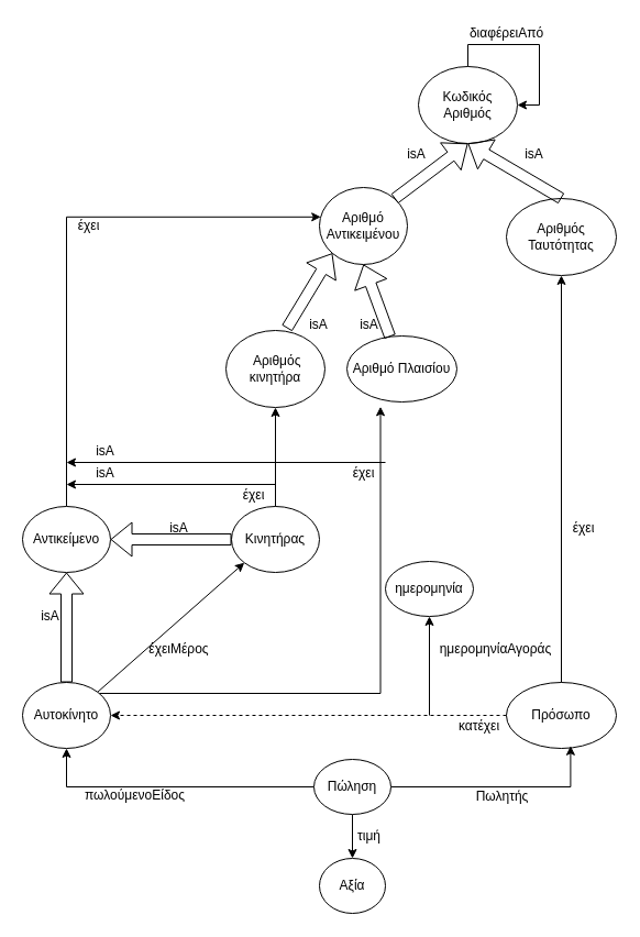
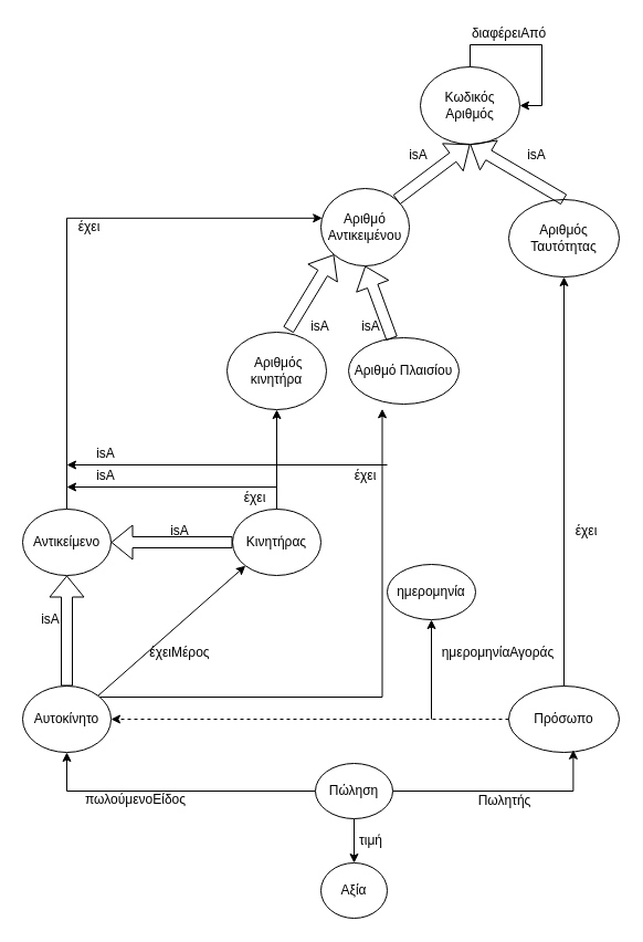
  <mxCell id="0" />
  <mxCell id="1" parent="0" />
  <mxCell id="2" style="edgeStyle=orthogonalEdgeStyle;rounded=0;orthogonalLoop=1;jettySize=auto;html=1;exitX=0.5;exitY=0;exitDx=0;exitDy=0;entryX=0.015;entryY=0.383;entryDx=0;entryDy=0;entryPerimeter=0;" target="30" parent="1" source="3" edge="1"><mxGeometry as="geometry" relative="1"><Array as="points"><mxPoint y="197" x="60" /></Array></mxGeometry></mxCell>
  <mxCell id="3" style="ellipse;whiteSpace=wrap;html=1;" value="Αντικείμενο" parent="1" vertex="1"><mxGeometry width="80" as="geometry" y="460" x="20" height="60" /></mxCell>
  <mxCell id="4" style="edgeStyle=orthogonalEdgeStyle;rounded=0;orthogonalLoop=1;jettySize=auto;html=1;entryX=0.305;entryY=1.071;entryDx=0;entryDy=0;entryPerimeter=0;" target="13" parent="1" source="5" edge="1"><mxGeometry as="geometry" relative="1"><mxPoint as="targetPoint" y="400" x="350" /><Array as="points"><mxPoint y="630" x="345" /></Array></mxGeometry></mxCell>
  <mxCell id="5" style="ellipse;whiteSpace=wrap;html=1;" value="Αυτοκίνητο" parent="1" vertex="1"><mxGeometry width="80" as="geometry" y="620" x="20" height="60" /></mxCell>
  <mxCell id="6" style="ellipse;whiteSpace=wrap;html=1;" value="Κινητήρας" parent="1" vertex="1"><mxGeometry width="80" as="geometry" y="460" x="210" height="60" /></mxCell>
  <mxCell id="7" style="shape=flexArrow;endArrow=classic;html=1;exitX=0.5;exitY=0;exitDx=0;exitDy=0;" target="3" value="" parent="1" source="5" edge="1"><mxGeometry width="50" as="geometry" height="50" relative="1"><mxPoint as="sourcePoint" y="578" x="60" /><mxPoint as="targetPoint" y="690" x="390" /></mxGeometry></mxCell>
  <mxCell id="8" style="shape=flexArrow;endArrow=classic;html=1;exitX=0;exitY=0.5;exitDx=0;exitDy=0;entryX=1;entryY=0.5;entryDx=0;entryDy=0;" target="3" value="" parent="1" source="6" edge="1"><mxGeometry width="50" as="geometry" height="50" relative="1"><mxPoint as="sourcePoint" y="590" x="70" /><mxPoint as="targetPoint" y="530" x="70" /></mxGeometry></mxCell>
  <mxCell id="9" style="text;html=1;align=center;verticalAlign=middle;resizable=0;points=[];autosize=1;" value="isA" parent="1" vertex="1"><mxGeometry width="30" as="geometry" y="470" x="147" height="20" /></mxCell>
  <mxCell id="10" style="text;html=1;align=center;verticalAlign=middle;resizable=0;points=[];autosize=1;" value="isA" parent="1" vertex="1"><mxGeometry width="30" as="geometry" y="550" x="30" height="20" /></mxCell>
  <mxCell id="11" style="endArrow=classic;html=1;exitX=1;exitY=0;exitDx=0;exitDy=0;entryX=0;entryY=1;entryDx=0;entryDy=0;" target="6" value="" parent="1" source="5" edge="1"><mxGeometry width="50" as="geometry" height="50" relative="1"><mxPoint as="sourcePoint" y="740" x="340" /><mxPoint as="targetPoint" y="690" x="390" /></mxGeometry></mxCell>
  <mxCell id="12" style="text;html=1;align=center;verticalAlign=middle;resizable=0;points=[];autosize=1;" value="έχειΜέρος" parent="1" vertex="1"><mxGeometry width="70" as="geometry" y="580" x="127" height="20" /></mxCell>
  <mxCell id="13" style="ellipse;whiteSpace=wrap;html=1;" value="Αριθμό Πλαισίου" parent="1" vertex="1"><mxGeometry width="100" as="geometry" y="305" x="315" height="60" /></mxCell>
  <mxCell id="14" style="ellipse;whiteSpace=wrap;html=1;" value="Πρόσωπο" parent="1" vertex="1"><mxGeometry width="100" as="geometry" y="620" x="460" height="60" /></mxCell>
  <mxCell id="15" style="endArrow=classic;html=1;exitX=0.5;exitY=0;exitDx=0;exitDy=0;entryX=0.5;entryY=1;entryDx=0;entryDy=0;" target="29" value="" parent="1" source="14" edge="1"><mxGeometry width="50" as="geometry" height="50" relative="1"><mxPoint as="sourcePoint" y="740" x="340" /><mxPoint as="targetPoint" y="380" x="530" /></mxGeometry></mxCell>
  <mxCell id="16" style="ellipse;whiteSpace=wrap;html=1;" value="ημερομηνία" parent="1" vertex="1"><mxGeometry width="80" as="geometry" y="510" x="350" height="50" /></mxCell>
  <mxCell id="17" style="ellipse;whiteSpace=wrap;html=1;" value="Αξία" parent="1" vertex="1"><mxGeometry width="60" as="geometry" y="780" x="290" height="50" /></mxCell>
  <mxCell id="18" style="endArrow=classic;html=1;exitX=0;exitY=0.5;exitDx=0;exitDy=0;entryX=1;entryY=0.5;entryDx=0;entryDy=0;dashed=1;" target="5" value="" parent="1" source="14" edge="1"><mxGeometry width="50" as="geometry" height="50" relative="1"><mxPoint as="sourcePoint" y="740" x="340" /><mxPoint as="targetPoint" y="650" x="424" /></mxGeometry></mxCell>
- <mxCell id="19" style="text;html=1;align=center;verticalAlign=middle;resizable=0;points=[];autosize=1;" value="κατέχει" parent="1" vertex="1"><mxGeometry width="50" as="geometry" y="650" x="410" height="20" /></mxCell>
  <mxCell id="20" style="endArrow=classic;html=1;entryX=0.5;entryY=1;entryDx=0;entryDy=0;" target="16" value="" parent="1" edge="1"><mxGeometry width="50" as="geometry" height="50" relative="1"><mxPoint as="sourcePoint" y="650" x="390" /><mxPoint as="targetPoint" y="690" x="390" /></mxGeometry></mxCell>
  <mxCell id="21" style="text;html=1;align=center;verticalAlign=middle;resizable=0;points=[];autosize=1;" value="ημερομηνίαΑγοράς" parent="1" vertex="1"><mxGeometry width="120" as="geometry" y="580" x="390" height="20" /></mxCell>
  <mxCell id="22" style="endArrow=classic;html=1;entryX=0.5;entryY=0;entryDx=0;entryDy=0;exitX=0.5;exitY=1;exitDx=0;exitDy=0;" target="17" value="" parent="1" source="41" edge="1"><mxGeometry width="50" as="geometry" height="50" relative="1"><mxPoint as="sourcePoint" y="790" x="450" /><mxPoint as="targetPoint" y="690" x="390" /></mxGeometry></mxCell>
  <mxCell id="23" style="text;html=1;align=center;verticalAlign=middle;resizable=0;points=[];autosize=1;" value="τιμή" parent="1" vertex="1"><mxGeometry width="40" as="geometry" y="750" x="315" height="20" /></mxCell>
  <mxCell id="24" style="ellipse;whiteSpace=wrap;html=1;" value="&amp;nbsp;Αριθμός&lt;br&gt;κινητήρα" parent="1" vertex="1"><mxGeometry width="90" as="geometry" y="300" x="205" height="70" /></mxCell>
  <mxCell id="25" style="endArrow=classic;html=1;exitX=0.5;exitY=0;exitDx=0;exitDy=0;entryX=0.5;entryY=1;entryDx=0;entryDy=0;" target="24" value="" parent="1" source="6" edge="1"><mxGeometry width="50" as="geometry" height="50" relative="1"><mxPoint as="sourcePoint" y="550" x="340" /><mxPoint as="targetPoint" y="500" x="390" /></mxGeometry></mxCell>
  <mxCell id="26" style="text;html=1;align=center;verticalAlign=middle;resizable=0;points=[];autosize=1;" value="έχει" parent="1" vertex="1"><mxGeometry width="40" as="geometry" y="440" x="210" height="20" /></mxCell>
  <mxCell id="27" style="text;html=1;align=center;verticalAlign=middle;resizable=0;points=[];autosize=1;" value="έχει" parent="1" vertex="1"><mxGeometry width="40" as="geometry" x="310" height="20" y="420" /></mxCell>
  <mxCell id="28" style="text;html=1;align=center;verticalAlign=middle;resizable=0;points=[];autosize=1;" value="έχει" parent="1" vertex="1"><mxGeometry width="40" as="geometry" y="470" x="510" height="20" /></mxCell>
  <mxCell id="29" style="ellipse;whiteSpace=wrap;html=1;" value="&lt;span style=&quot;display: inline ; float: none ; background-color: rgb(255 , 255 , 255) ; color: rgb(0 , 0 , 0) ; font-family: &amp;#34;helvetica&amp;#34; ; font-size: 12px ; font-style: normal ; font-variant: normal ; font-weight: normal ; letter-spacing: normal ; line-height: 1.2 ; overflow-wrap: normal ; text-align: center ; text-decoration: none ; text-indent: 0px ; text-transform: none ; white-space: nowrap ; word-spacing: 0px&quot;&gt;Αριθμός&lt;br&gt;Ταυτότητας&lt;/span&gt;" parent="1" vertex="1"><mxGeometry width="100" as="geometry" y="180" x="460" height="70" /></mxCell>
  <mxCell id="30" style="ellipse;whiteSpace=wrap;html=1;" value="Αριθμό Αντικειμένου" parent="1" vertex="1"><mxGeometry width="80" as="geometry" y="170" x="290" height="70" /></mxCell>
  <mxCell id="31" style="shape=flexArrow;endArrow=classic;html=1;entryX=0;entryY=1;entryDx=0;entryDy=0;exitX=0.616;exitY=-0.029;exitDx=0;exitDy=0;exitPerimeter=0;" target="30" value="" parent="1" source="24" edge="1"><mxGeometry width="50" as="geometry" height="50" relative="1"><mxPoint as="sourcePoint" x="340" y="420" /><mxPoint as="targetPoint" y="370" x="390" /></mxGeometry></mxCell>
  <mxCell id="32" style="shape=flexArrow;endArrow=classic;html=1;entryX=0.5;entryY=1;entryDx=0;entryDy=0;" target="30" value="" parent="1" source="13" edge="1"><mxGeometry width="50" as="geometry" height="50" relative="1"><mxPoint as="sourcePoint" y="337.97" x="270.44" /><mxPoint as="targetPoint" y="239.749" x="371.716" /></mxGeometry></mxCell>
  <mxCell id="33" style="text;html=1;align=center;verticalAlign=middle;resizable=0;points=[];autosize=1;" value="isA" parent="1" vertex="1"><mxGeometry width="30" as="geometry" y="285" x="274" height="20" /></mxCell>
  <mxCell id="34" style="text;html=1;align=center;verticalAlign=middle;resizable=0;points=[];autosize=1;" value="isA" parent="1" vertex="1"><mxGeometry width="30" as="geometry" y="130" x="363" height="20" /></mxCell>
  <mxCell id="35" style="text;html=1;align=center;verticalAlign=middle;resizable=0;points=[];autosize=1;" value="isA" parent="1" vertex="1"><mxGeometry width="30" as="geometry" y="285" x="320" height="20" /></mxCell>
  <mxCell id="36" style="text;html=1;align=center;verticalAlign=middle;resizable=0;points=[];autosize=1;" value="έχει" parent="1" vertex="1"><mxGeometry width="40" as="geometry" y="195" x="60" height="20" /></mxCell>
  <mxCell id="37" style="text;html=1;align=center;verticalAlign=middle;resizable=0;points=[];autosize=1;" value="διαφέρειΑπό" parent="1" vertex="1"><mxGeometry width="80" as="geometry" y="20" x="420" height="20" /></mxCell>
  <mxCell id="38" style="edgeStyle=orthogonalEdgeStyle;rounded=0;orthogonalLoop=1;jettySize=auto;html=1;exitX=0;exitY=0.5;exitDx=0;exitDy=0;entryX=0.5;entryY=1;entryDx=0;entryDy=0;" target="5" parent="1" source="41" edge="1"><mxGeometry as="geometry" relative="1" /></mxCell>
  <mxCell id="39" style="edgeStyle=orthogonalEdgeStyle;rounded=0;orthogonalLoop=1;jettySize=auto;html=1;exitX=1;exitY=0.5;exitDx=0;exitDy=0;entryX=0.584;entryY=0.963;entryDx=0;entryDy=0;entryPerimeter=0;" target="14" parent="1" source="41" edge="1"><mxGeometry as="geometry" relative="1" /></mxCell>
  <mxCell id="40" style="text;html=1;align=center;verticalAlign=middle;resizable=0;points=[];labelBackgroundColor=#ffffff;" value="Πωλητής" parent="39" vertex="1" connectable="0"><mxGeometry as="geometry" y="8" x="0.035" relative="1"><mxPoint as="offset" y="16" x="-4" /></mxGeometry></mxCell>
  <mxCell id="41" style="ellipse;whiteSpace=wrap;html=1;" value="Πώληση" parent="1" vertex="1"><mxGeometry width="70" as="geometry" y="690" x="285" height="50" /></mxCell>
  <mxCell id="42" style="text;html=1;align=center;verticalAlign=middle;resizable=0;points=[];autosize=1;" value="πωλούμενοΕίδος" parent="1" vertex="1"><mxGeometry width="110" as="geometry" y="713" x="67" height="20" /></mxCell>
  <mxCell id="43" style="endArrow=classic;html=1;exitX=1;exitY=0;exitDx=0;exitDy=0;exitPerimeter=0;" value="" parent="1" source="26" edge="1"><mxGeometry width="50" as="geometry" height="50" relative="1"><mxPoint as="sourcePoint" y="430" x="250" /><mxPoint as="targetPoint" y="440" x="60" /></mxGeometry></mxCell>
  <mxCell id="44" style="endArrow=classic;html=1;" value="" parent="1" edge="1"><mxGeometry width="50" as="geometry" height="50" relative="1"><mxPoint as="sourcePoint" x="350" y="420" /><mxPoint as="targetPoint" x="60" y="420" /></mxGeometry></mxCell>
  <mxCell id="45" style="text;html=1;align=center;verticalAlign=middle;resizable=0;points=[];autosize=1;" value="isA" parent="1" vertex="1"><mxGeometry width="30" as="geometry" x="80" height="20" y="420" /></mxCell>
  <mxCell id="46" style="text;html=1;align=center;verticalAlign=middle;resizable=0;points=[];autosize=1;" value="isA" parent="1" vertex="1"><mxGeometry width="30" as="geometry" y="400" x="80" height="20" /></mxCell>
  <mxCell id="47" style="ellipse;whiteSpace=wrap;html=1;" value="Κωδικός&lt;br&gt;Αριθμός" parent="1" vertex="1"><mxGeometry width="90" as="geometry" y="60" x="380" height="70" /></mxCell>
  <mxCell id="48" style="shape=flexArrow;endArrow=classic;html=1;entryX=0.5;entryY=1;entryDx=0;entryDy=0;exitX=1;exitY=0;exitDx=0;exitDy=0;" target="47" value="" parent="1" source="30" edge="1"><mxGeometry width="50" as="geometry" height="50" relative="1"><mxPoint as="sourcePoint" y="307.97" x="270.44" /><mxPoint as="targetPoint" y="239.431" x="311.357" /></mxGeometry></mxCell>
  <mxCell id="49" style="edgeStyle=orthogonalEdgeStyle;rounded=0;orthogonalLoop=1;jettySize=auto;html=1;exitX=0.5;exitY=0;exitDx=0;exitDy=0;entryX=1;entryY=0.5;entryDx=0;entryDy=0;" target="47" parent="1" source="47" edge="1"><mxGeometry as="geometry" relative="1" /></mxCell>
  <mxCell id="50" style="shape=flexArrow;endArrow=classic;html=1;entryX=0.5;entryY=1;entryDx=0;entryDy=0;exitX=0.5;exitY=0;exitDx=0;exitDy=0;" target="47" value="" parent="1" source="29" edge="1"><mxGeometry width="50" as="geometry" height="50" relative="1"><mxPoint as="sourcePoint" y="240" x="330" /><mxPoint as="targetPoint" y="190" x="380" /></mxGeometry></mxCell>
  <mxCell id="51" style="text;html=1;align=center;verticalAlign=middle;resizable=0;points=[];autosize=1;" value="isA" parent="1" vertex="1"><mxGeometry width="30" as="geometry" y="130" x="470" height="20" /></mxCell>
